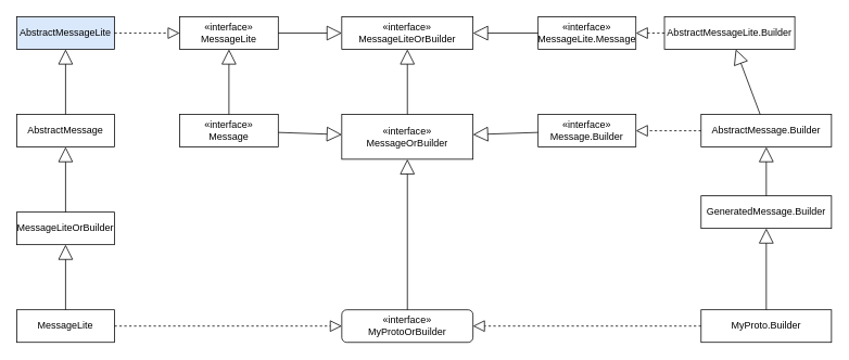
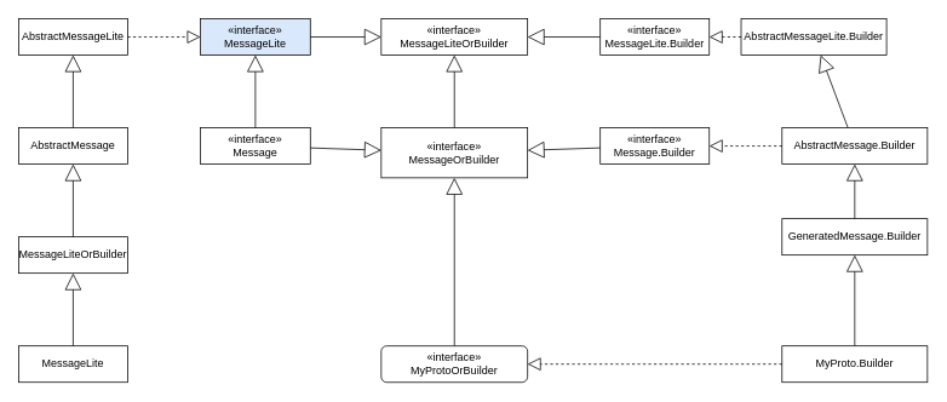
  <mxCell id="0" />
  <mxCell id="1" parent="0" />
  <mxCell id="2" value="«interface»&lt;br&gt;MyProtoOrBuilder" style="html=1;whiteSpace=wrap;rounded=1;" vertex="1" parent="1"><mxGeometry x="419" y="380" width="161" height="40" as="geometry" /></mxCell>
  <mxCell id="3" value="MessageLite" style="html=1;whiteSpace=wrap;" vertex="1" parent="1"><mxGeometry x="20" y="380" width="120" height="40" as="geometry" /></mxCell>
  <mxCell id="4" value="MyProto.Builder" style="html=1;whiteSpace=wrap;" vertex="1" parent="1"><mxGeometry x="860" y="380" width="160" height="40" as="geometry" /></mxCell>
  <mxCell id="5" value="MessageLiteOrBuilder" style="html=1;whiteSpace=wrap;" vertex="1" parent="1"><mxGeometry x="20" y="260" width="120" height="40" as="geometry" /></mxCell>
  <mxCell id="6" value="AbstractMessage" style="html=1;whiteSpace=wrap;" vertex="1" parent="1"><mxGeometry x="20" y="140" width="120" height="40" as="geometry" /></mxCell>
- <mxCell id="7" value="AbstractMessageLite" style="html=1;whiteSpace=wrap;fillColor=#dae8fc;" vertex="1" parent="1"><mxGeometry x="20" y="20" width="120" height="40" as="geometry" /></mxCell>
+ <mxCell id="7" value="AbstractMessageLite" style="html=1;whiteSpace=wrap;" vertex="1" parent="1"><mxGeometry x="20" y="20" width="120" height="40" as="geometry" /></mxCell>
  <mxCell id="8" value="" style="endArrow=block;endSize=16;endFill=0;html=1;rounded=0;" edge="1" parent="1" source="3" target="5"><mxGeometry width="160" relative="1" as="geometry"><mxPoint x="120" y="470" as="sourcePoint" /><mxPoint x="280" y="470" as="targetPoint" /></mxGeometry></mxCell>
  <mxCell id="9" value="" style="endArrow=block;endSize=16;endFill=0;html=1;rounded=0;" edge="1" parent="1" source="5" target="6"><mxGeometry width="160" relative="1" as="geometry"><mxPoint x="79.5" y="260" as="sourcePoint" /><mxPoint x="79.5" y="180" as="targetPoint" /></mxGeometry></mxCell>
  <mxCell id="10" value="" style="endArrow=block;endSize=16;endFill=0;html=1;rounded=0;" edge="1" parent="1" source="6" target="7"><mxGeometry width="160" relative="1" as="geometry"><mxPoint x="100" y="400" as="sourcePoint" /><mxPoint x="100" y="320" as="targetPoint" /></mxGeometry></mxCell>
  <mxCell id="11" value="«interface»&lt;br&gt;Message" style="html=1;whiteSpace=wrap;" vertex="1" parent="1"><mxGeometry x="220" y="140" width="121" height="40" as="geometry" /></mxCell>
- <mxCell id="12" value="«interface»&lt;br&gt;MessageLite" style="html=1;whiteSpace=wrap;" vertex="1" parent="1"><mxGeometry x="220" y="20" width="121" height="40" as="geometry" /></mxCell>
+ <mxCell id="12" value="«interface»&lt;br&gt;MessageLite" style="html=1;whiteSpace=wrap;fillColor=#dae8fc;" vertex="1" parent="1"><mxGeometry x="220" y="20" width="121" height="40" as="geometry" /></mxCell>
  <mxCell id="13" value="«interface»&lt;br&gt;MessageLiteOrBuilder" style="html=1;whiteSpace=wrap;" vertex="1" parent="1"><mxGeometry x="419" y="20" width="161" height="40" as="geometry" /></mxCell>
  <mxCell id="14" value="«interface»&lt;br&gt;MessageOrBuilder" style="html=1;whiteSpace=wrap;" vertex="1" parent="1"><mxGeometry x="419" y="140" width="161" height="55" as="geometry" /></mxCell>
  <mxCell id="15" value="«interface»&lt;br&gt;Message.Builder" style="html=1;whiteSpace=wrap;" vertex="1" parent="1"><mxGeometry x="660" y="140" width="120" height="40" as="geometry" /></mxCell>
- <mxCell id="16" value="«interface»&lt;br&gt;MessageLite.Message" style="html=1;whiteSpace=wrap;" vertex="1" parent="1"><mxGeometry x="660" y="20" width="120" height="40" as="geometry" /></mxCell>
+ <mxCell id="16" value="«interface»&lt;br&gt;MessageLite.Builder" style="html=1;whiteSpace=wrap;" vertex="1" parent="1"><mxGeometry x="660" y="20" width="120" height="40" as="geometry" /></mxCell>
  <mxCell id="17" value="AbstractMessage.Builder" style="html=1;whiteSpace=wrap;" vertex="1" parent="1"><mxGeometry x="860" y="140" width="160" height="40" as="geometry" /></mxCell>
  <mxCell id="18" value="GeneratedMessage.Builder" style="html=1;whiteSpace=wrap;" vertex="1" parent="1"><mxGeometry x="860" y="240" width="160" height="40" as="geometry" /></mxCell>
  <mxCell id="19" value="AbstractMessageLite.Builder" style="html=1;whiteSpace=wrap;" vertex="1" parent="1"><mxGeometry x="815" y="20" width="160" height="40" as="geometry" /></mxCell>
  <mxCell id="20" value="" style="endArrow=block;endSize=16;endFill=0;html=1;rounded=0;" edge="1" parent="1" source="4" target="18"><mxGeometry width="160" relative="1" as="geometry"><mxPoint x="960" y="390" as="sourcePoint" /><mxPoint x="960" y="310" as="targetPoint" /></mxGeometry></mxCell>
  <mxCell id="21" value="" style="endArrow=block;endSize=16;endFill=0;html=1;rounded=0;" edge="1" parent="1" source="18" target="17"><mxGeometry width="160" relative="1" as="geometry"><mxPoint x="950" y="390" as="sourcePoint" /><mxPoint x="950" y="310" as="targetPoint" /></mxGeometry></mxCell>
  <mxCell id="22" value="" style="endArrow=block;endSize=16;endFill=0;html=1;rounded=0;" edge="1" parent="1" source="17" target="19"><mxGeometry width="160" relative="1" as="geometry"><mxPoint x="940" y="150" as="sourcePoint" /><mxPoint x="950" y="190" as="targetPoint" /></mxGeometry></mxCell>
- <mxCell id="23" value="" style="endArrow=block;dashed=1;endFill=0;endSize=12;html=1;rounded=0;" edge="1" parent="1" source="3" target="2"><mxGeometry width="160" relative="1" as="geometry"><mxPoint x="190" y="400" as="sourcePoint" /><mxPoint x="350" y="400" as="targetPoint" /></mxGeometry></mxCell>
  <mxCell id="24" value="" style="endArrow=block;dashed=1;endFill=0;endSize=12;html=1;rounded=0;" edge="1" parent="1" source="4" target="2"><mxGeometry width="160" relative="1" as="geometry"><mxPoint x="150" y="410" as="sourcePoint" /><mxPoint x="429" y="410" as="targetPoint" /></mxGeometry></mxCell>
  <mxCell id="25" value="" style="endArrow=block;dashed=1;endFill=0;endSize=12;html=1;rounded=0;" edge="1" parent="1" source="7" target="12"><mxGeometry width="160" relative="1" as="geometry"><mxPoint x="150" y="170" as="sourcePoint" /><mxPoint x="230" y="170" as="targetPoint" /></mxGeometry></mxCell>
  <mxCell id="26" value="" style="endArrow=block;dashed=1;endFill=0;endSize=12;html=1;rounded=0;" edge="1" parent="1" source="17" target="15"><mxGeometry width="160" relative="1" as="geometry"><mxPoint x="870" y="410" as="sourcePoint" /><mxPoint x="590" y="410" as="targetPoint" /></mxGeometry></mxCell>
  <mxCell id="27" value="" style="endArrow=block;dashed=1;endFill=0;endSize=12;html=1;rounded=0;" edge="1" parent="1" source="19" target="16"><mxGeometry width="160" relative="1" as="geometry"><mxPoint x="870" y="170" as="sourcePoint" /><mxPoint x="790" y="170" as="targetPoint" /></mxGeometry></mxCell>
  <mxCell id="28" value="" style="endArrow=block;endSize=16;endFill=0;html=1;rounded=0;" edge="1" parent="1" source="11" target="12"><mxGeometry width="160" relative="1" as="geometry"><mxPoint x="90" y="270" as="sourcePoint" /><mxPoint x="90" y="190" as="targetPoint" /></mxGeometry></mxCell>
  <mxCell id="29" value="" style="endArrow=block;endSize=16;endFill=0;html=1;rounded=0;" edge="1" parent="1" source="12" target="13"><mxGeometry width="160" relative="1" as="geometry"><mxPoint x="291" y="150" as="sourcePoint" /><mxPoint x="291" y="70" as="targetPoint" /></mxGeometry></mxCell>
  <mxCell id="30" value="" style="endArrow=block;endSize=16;endFill=0;html=1;rounded=0;" edge="1" parent="1" source="11" target="14"><mxGeometry width="160" relative="1" as="geometry"><mxPoint x="351" y="50" as="sourcePoint" /><mxPoint x="429" y="50" as="targetPoint" /></mxGeometry></mxCell>
  <mxCell id="31" value="" style="endArrow=block;endSize=16;endFill=0;html=1;rounded=0;" edge="1" parent="1" source="14" target="13"><mxGeometry width="160" relative="1" as="geometry"><mxPoint x="351" y="170" as="sourcePoint" /><mxPoint x="429" y="170" as="targetPoint" /></mxGeometry></mxCell>
  <mxCell id="32" value="" style="endArrow=block;endSize=16;endFill=0;html=1;rounded=0;" edge="1" parent="1" source="16" target="13"><mxGeometry width="160" relative="1" as="geometry"><mxPoint x="510" y="150" as="sourcePoint" /><mxPoint x="510" y="70" as="targetPoint" /></mxGeometry></mxCell>
  <mxCell id="33" value="" style="endArrow=block;endSize=16;endFill=0;html=1;rounded=0;" edge="1" parent="1" source="15" target="14"><mxGeometry width="160" relative="1" as="geometry"><mxPoint x="670" y="50" as="sourcePoint" /><mxPoint x="590" y="50" as="targetPoint" /></mxGeometry></mxCell>
  <mxCell id="34" value="" style="endArrow=block;endSize=16;endFill=0;html=1;rounded=0;" edge="1" parent="1" source="2" target="14"><mxGeometry width="160" relative="1" as="geometry"><mxPoint x="730" y="150" as="sourcePoint" /><mxPoint x="730" y="70" as="targetPoint" /></mxGeometry></mxCell>
